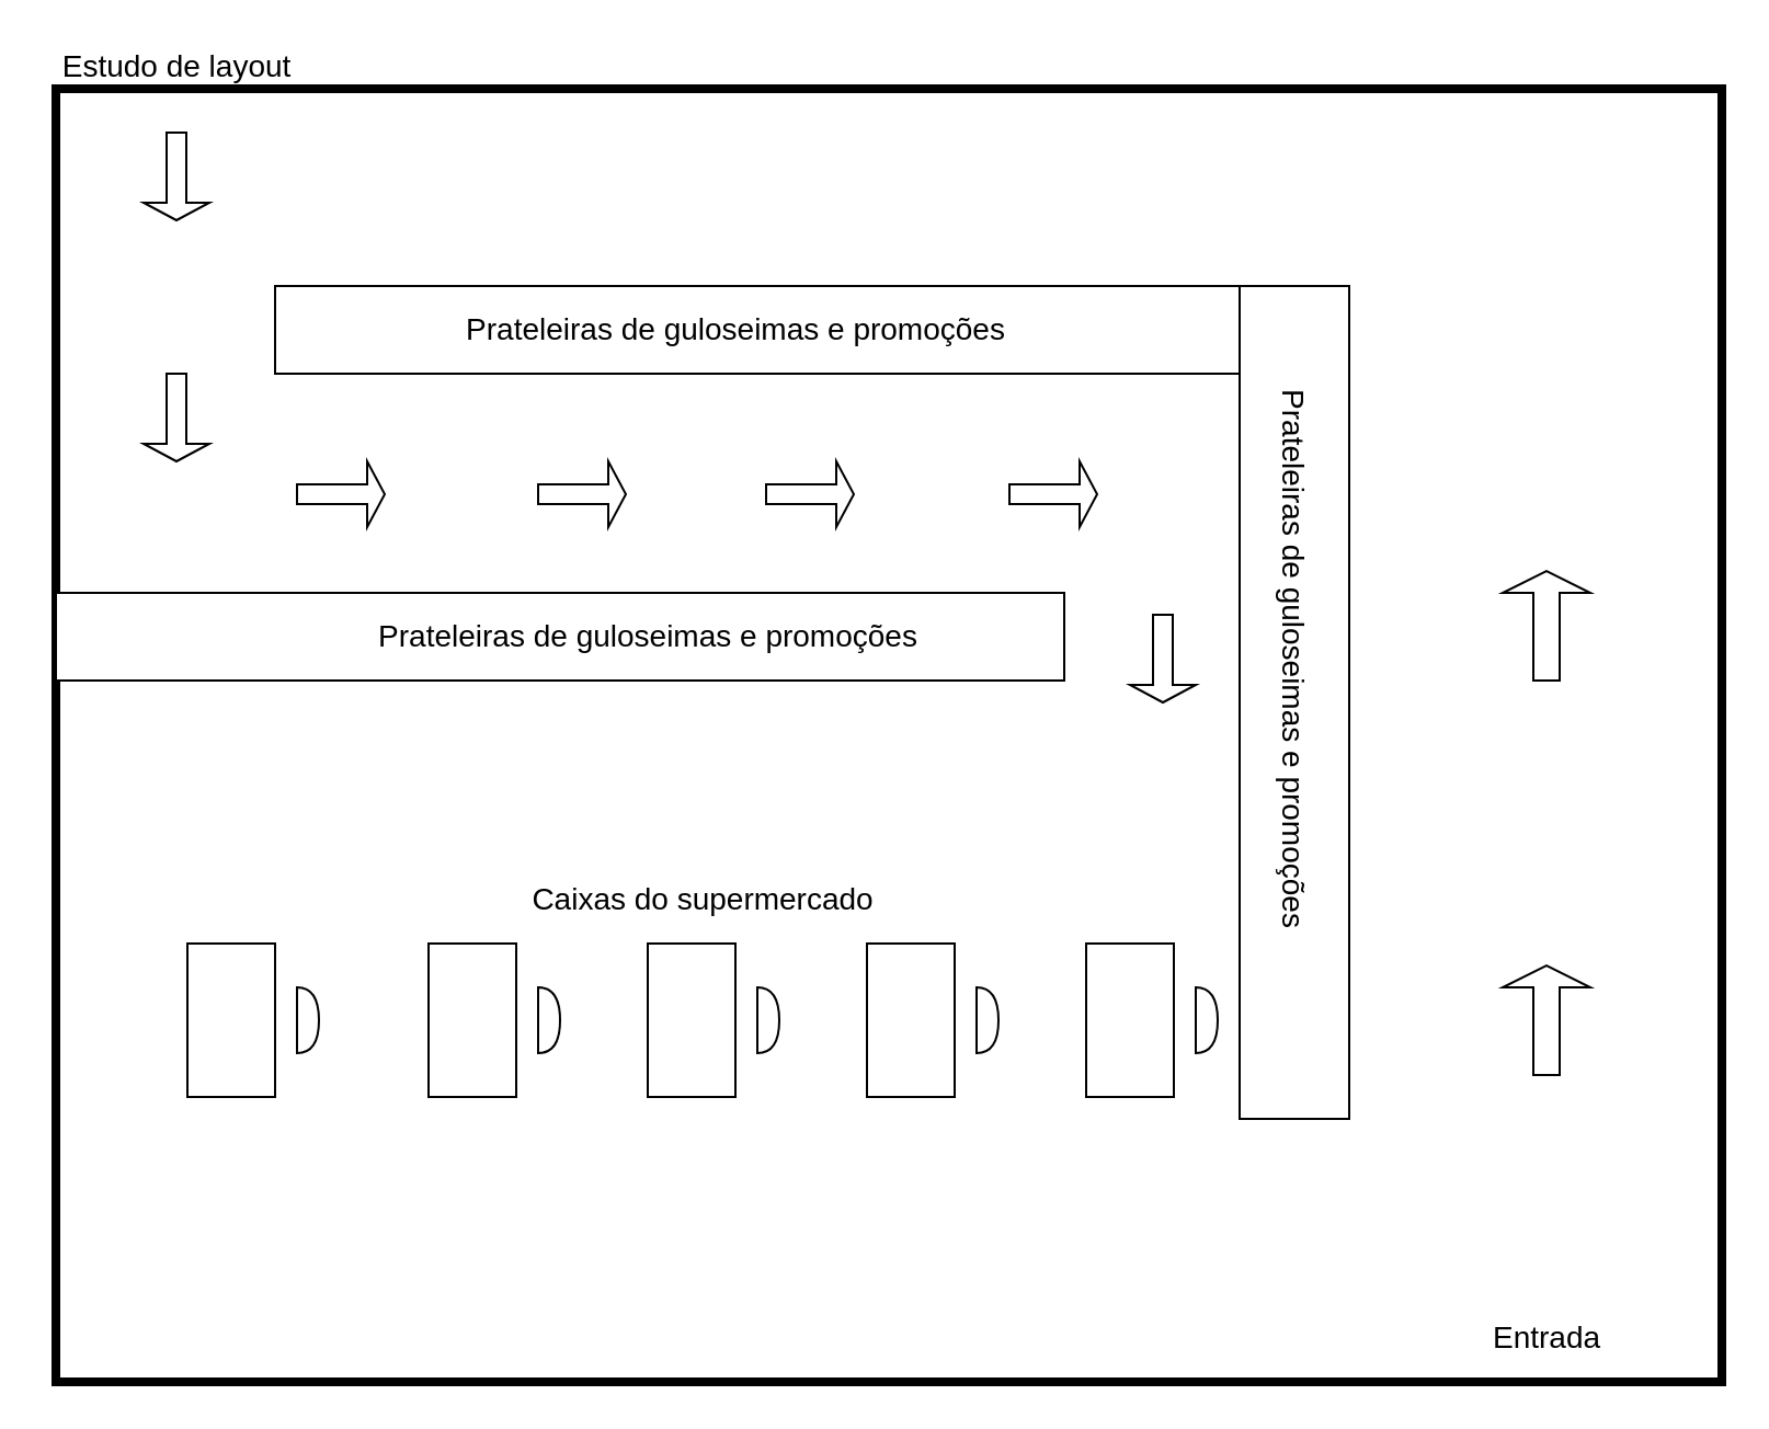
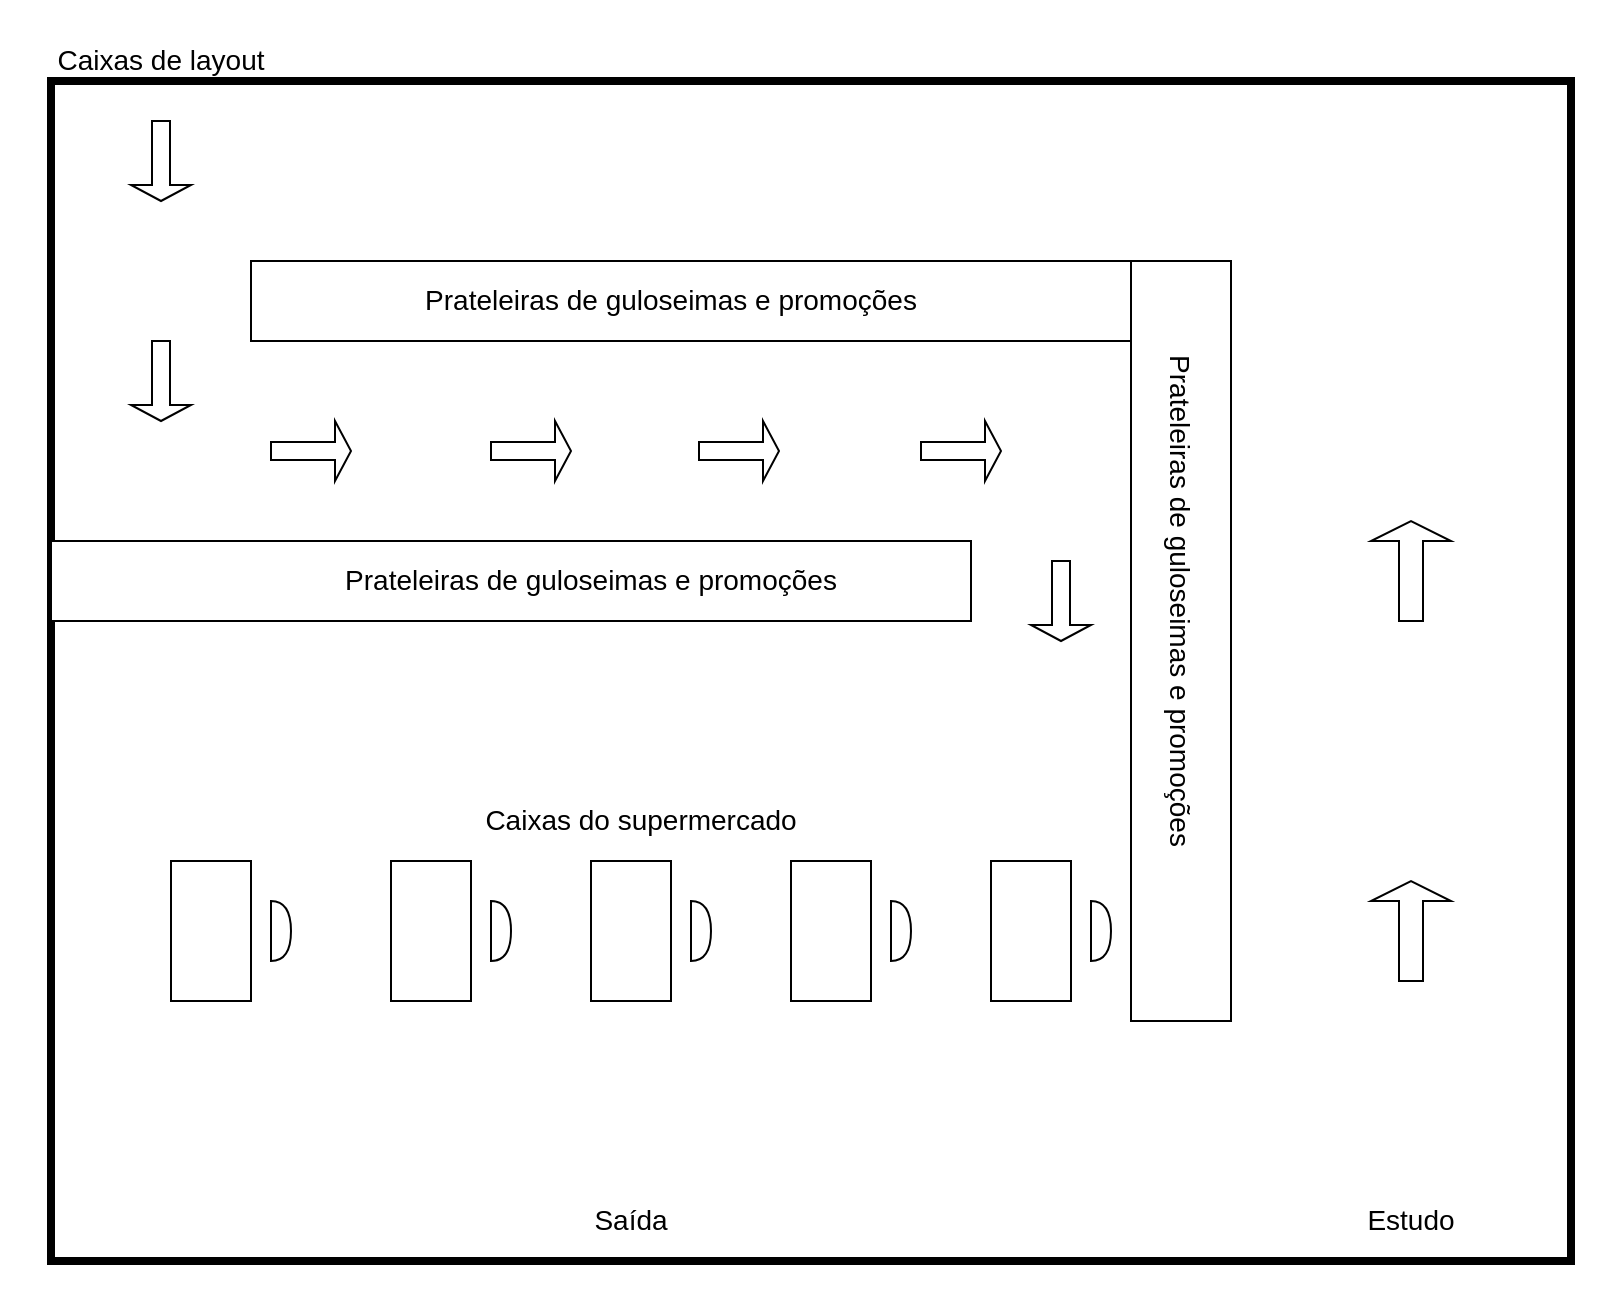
  <mxCell id="0" />
  <mxCell id="1" parent="0" />
  <mxCell id="2" value="" style="rounded=0;whiteSpace=wrap;html=1;strokeWidth=4;" parent="1" vertex="1"><mxGeometry x="25" y="40" width="760" height="590" as="geometry" /></mxCell>
  <mxCell id="3" value="" style="rounded=0;whiteSpace=wrap;html=1;strokeWidth=1;" parent="1" vertex="1"><mxGeometry x="85" y="430" width="40" height="70" as="geometry" /></mxCell>
  <mxCell id="4" value="" style="rounded=0;whiteSpace=wrap;html=1;strokeWidth=1;" parent="1" vertex="1"><mxGeometry x="195" y="430" width="40" height="70" as="geometry" /></mxCell>
  <mxCell id="5" value="" style="rounded=0;whiteSpace=wrap;html=1;strokeWidth=1;" parent="1" vertex="1"><mxGeometry x="295" y="430" width="40" height="70" as="geometry" /></mxCell>
  <mxCell id="6" value="" style="rounded=0;whiteSpace=wrap;html=1;strokeWidth=1;" parent="1" vertex="1"><mxGeometry x="395" y="430" width="40" height="70" as="geometry" /></mxCell>
  <mxCell id="7" value="" style="rounded=0;whiteSpace=wrap;html=1;strokeWidth=1;" parent="1" vertex="1"><mxGeometry x="495" y="430" width="40" height="70" as="geometry" /></mxCell>
  <mxCell id="8" value="" style="shape=or;whiteSpace=wrap;html=1;strokeWidth=1;" parent="1" vertex="1"><mxGeometry x="245" y="450" width="10" height="30" as="geometry" /></mxCell>
  <mxCell id="9" value="" style="shape=or;whiteSpace=wrap;html=1;strokeWidth=1;" parent="1" vertex="1"><mxGeometry x="345" y="450" width="10" height="30" as="geometry" /></mxCell>
  <mxCell id="10" value="" style="shape=or;whiteSpace=wrap;html=1;strokeWidth=1;" parent="1" vertex="1"><mxGeometry x="445" y="450" width="10" height="30" as="geometry" /></mxCell>
  <mxCell id="11" value="" style="shape=or;whiteSpace=wrap;html=1;strokeWidth=1;" parent="1" vertex="1"><mxGeometry x="545" y="450" width="10" height="30" as="geometry" /></mxCell>
  <mxCell id="12" value="" style="rounded=0;whiteSpace=wrap;html=1;strokeWidth=1;" parent="1" vertex="1"><mxGeometry x="565" y="130" width="50" height="380" as="geometry" /></mxCell>
  <mxCell id="13" value="" style="rounded=0;whiteSpace=wrap;html=1;strokeWidth=1;" parent="1" vertex="1"><mxGeometry x="125" y="130" width="440" height="40" as="geometry" /></mxCell>
  <mxCell id="14" value="" style="rounded=0;whiteSpace=wrap;html=1;strokeWidth=1;" parent="1" vertex="1"><mxGeometry x="25" y="270" width="460" height="40" as="geometry" /></mxCell>
  <mxCell id="15" value="" style="shape=or;whiteSpace=wrap;html=1;strokeWidth=1;" parent="1" vertex="1"><mxGeometry x="135" y="450" width="10" height="30" as="geometry" /></mxCell>
  <mxCell id="16" value="" style="shape=singleArrow;direction=south;whiteSpace=wrap;html=1;fontSize=14;strokeWidth=1;" parent="1" vertex="1"><mxGeometry x="65" y="60" width="30" height="40" as="geometry" /></mxCell>
  <mxCell id="17" value="" style="shape=singleArrow;direction=south;whiteSpace=wrap;html=1;fontSize=14;strokeWidth=1;" parent="1" vertex="1"><mxGeometry x="515" y="280" width="30" height="40" as="geometry" /></mxCell>
  <mxCell id="18" value="" style="shape=singleArrow;direction=east;whiteSpace=wrap;html=1;fontSize=14;strokeWidth=1;" parent="1" vertex="1"><mxGeometry x="135" y="210" width="40" height="30" as="geometry" /></mxCell>
  <mxCell id="19" value="" style="shape=singleArrow;direction=east;whiteSpace=wrap;html=1;fontSize=14;strokeWidth=1;" parent="1" vertex="1"><mxGeometry x="245" y="210" width="40" height="30" as="geometry" /></mxCell>
  <mxCell id="20" value="" style="shape=singleArrow;direction=east;whiteSpace=wrap;html=1;fontSize=14;strokeWidth=1;" parent="1" vertex="1"><mxGeometry x="349" y="210" width="40" height="30" as="geometry" /></mxCell>
  <mxCell id="21" value="" style="shape=singleArrow;direction=east;whiteSpace=wrap;html=1;fontSize=14;strokeWidth=1;" parent="1" vertex="1"><mxGeometry x="460" y="210" width="40" height="30" as="geometry" /></mxCell>
  <mxCell id="22" value="" style="shape=singleArrow;direction=south;whiteSpace=wrap;html=1;fontSize=14;strokeWidth=1;" parent="1" vertex="1"><mxGeometry x="65" y="170" width="30" height="40" as="geometry" /></mxCell>
- <mxCell id="23" value="Entrada" style="text;html=1;resizable=0;autosize=1;align=center;verticalAlign=middle;points=[];fillColor=none;strokeColor=none;rounded=0;fontSize=14;" parent="1" vertex="1"><mxGeometry x="675" y="600" width="60" height="20" as="geometry" /></mxCell>
+ <mxCell id="23" value="Estudo" style="text;html=1;resizable=0;autosize=1;align=center;verticalAlign=middle;points=[];fillColor=none;strokeColor=none;rounded=0;fontSize=14;" parent="1" vertex="1"><mxGeometry x="675" y="600" width="60" height="20" as="geometry" /></mxCell>
+ <mxCell id="24" value="Saída" style="text;html=1;resizable=0;autosize=1;align=center;verticalAlign=middle;points=[];fillColor=none;strokeColor=none;rounded=0;fontSize=14;" parent="1" vertex="1"><mxGeometry x="290" y="600" width="50" height="20" as="geometry" /></mxCell>
  <mxCell id="25" value="Caixas do supermercado" style="text;html=1;resizable=0;autosize=1;align=center;verticalAlign=middle;points=[];fillColor=none;strokeColor=none;rounded=0;fontSize=14;" parent="1" vertex="1"><mxGeometry x="235" y="400" width="170" height="20" as="geometry" /></mxCell>
  <mxCell id="26" value="" style="shape=singleArrow;direction=north;whiteSpace=wrap;html=1;fontSize=14;strokeWidth=1;" parent="1" vertex="1"><mxGeometry x="685" y="440" width="40" height="50" as="geometry" /></mxCell>
  <mxCell id="27" value="" style="shape=singleArrow;direction=north;whiteSpace=wrap;html=1;fontSize=14;strokeWidth=1;" parent="1" vertex="1"><mxGeometry x="685" y="260" width="40" height="50" as="geometry" /></mxCell>
- <mxCell id="28" value="Estudo de layout" style="text;html=1;resizable=0;autosize=1;align=center;verticalAlign=middle;points=[];fillColor=none;strokeColor=none;rounded=0;fontSize=14;" parent="1" vertex="1"><mxGeometry x="20" y="20" width="120" height="20" as="geometry" /></mxCell>
+ <mxCell id="28" value="Caixas de layout" style="text;html=1;resizable=0;autosize=1;align=center;verticalAlign=middle;points=[];fillColor=none;strokeColor=none;rounded=0;fontSize=14;" parent="1" vertex="1"><mxGeometry x="20" y="20" width="120" height="20" as="geometry" /></mxCell>
  <mxCell id="29" value="&lt;font style=&quot;vertical-align: inherit&quot;&gt;&lt;font style=&quot;vertical-align: inherit&quot;&gt;Prateleiras de guloseimas e promoções&lt;/font&gt;&lt;/font&gt;" style="text;html=1;resizable=0;autosize=1;align=center;verticalAlign=middle;points=[];fillColor=none;strokeColor=none;rounded=0;fontSize=14;" vertex="1" parent="1"><mxGeometry x="205" y="140" width="260" height="20" as="geometry" /></mxCell>
  <mxCell id="30" value="&lt;font style=&quot;vertical-align: inherit&quot;&gt;&lt;font style=&quot;vertical-align: inherit&quot;&gt;Prateleiras de guloseimas e promoções&lt;/font&gt;&lt;/font&gt;" style="text;html=1;resizable=0;autosize=1;align=center;verticalAlign=middle;points=[];fillColor=none;strokeColor=none;rounded=0;fontSize=14;" vertex="1" parent="1"><mxGeometry x="165" y="280" width="260" height="20" as="geometry" /></mxCell>
  <mxCell id="31" value="&lt;font style=&quot;vertical-align: inherit&quot;&gt;&lt;font style=&quot;vertical-align: inherit&quot;&gt;Prateleiras de guloseimas e promoções&lt;/font&gt;&lt;/font&gt;" style="text;html=1;resizable=0;autosize=1;align=center;verticalAlign=middle;points=[];fillColor=none;strokeColor=none;rounded=0;fontSize=14;rotation=90;" vertex="1" parent="1"><mxGeometry x="460" y="290" width="260" height="20" as="geometry" /></mxCell>
